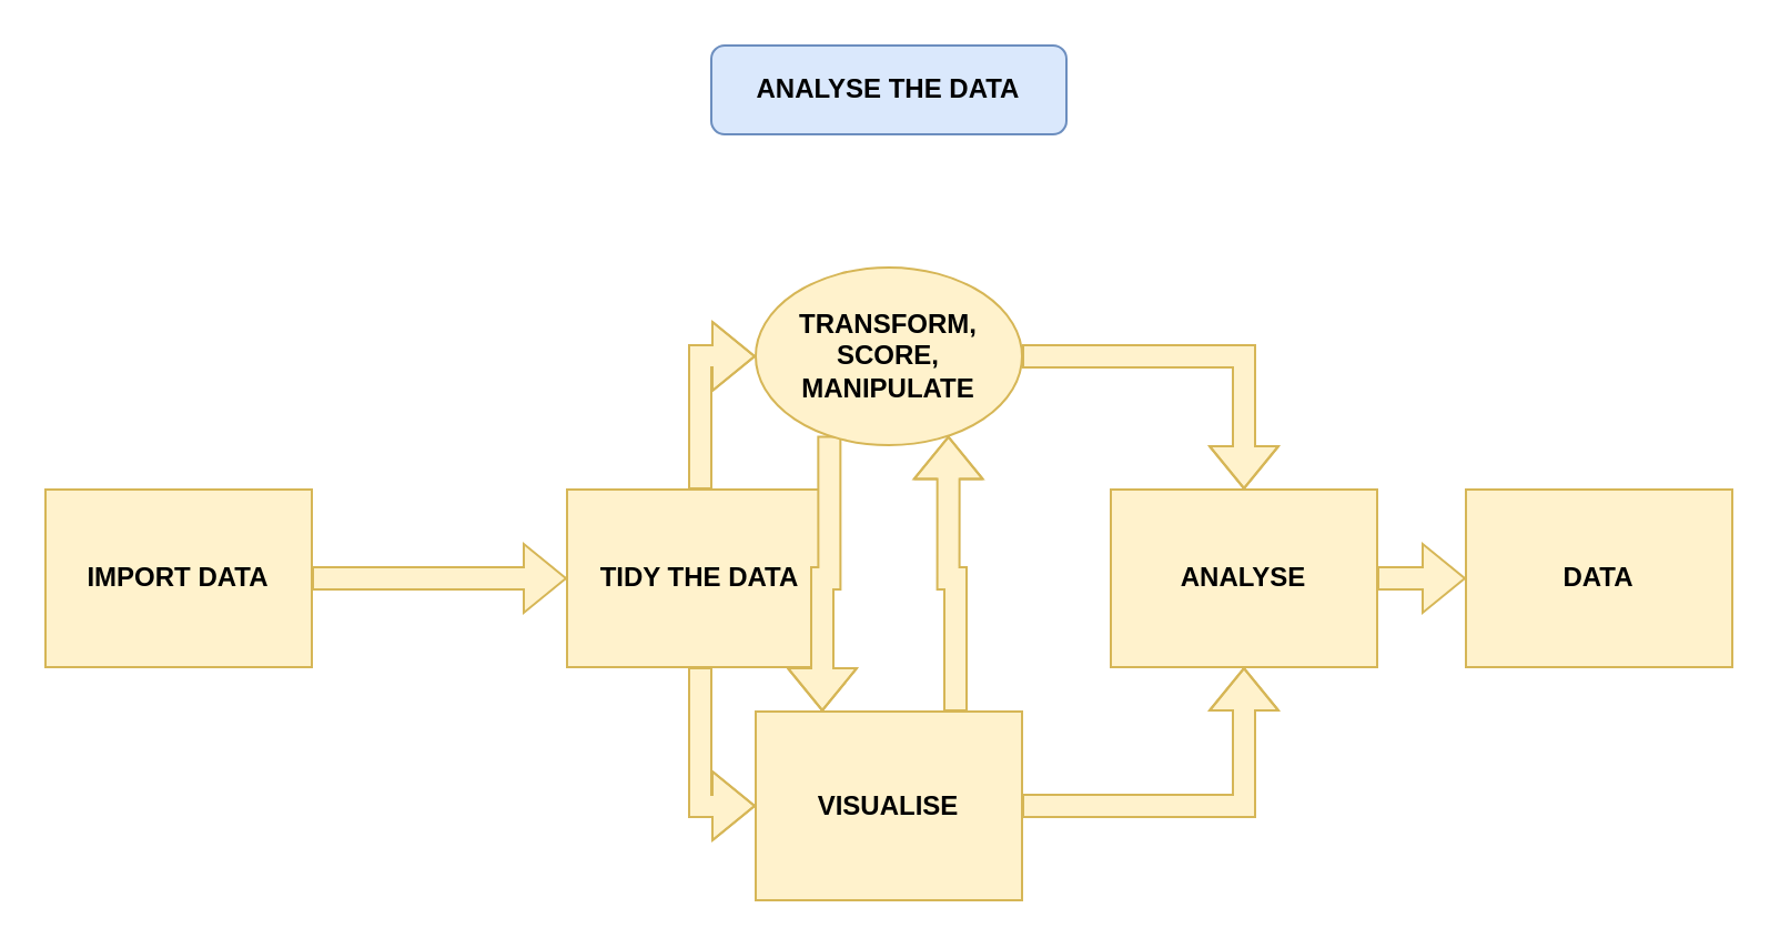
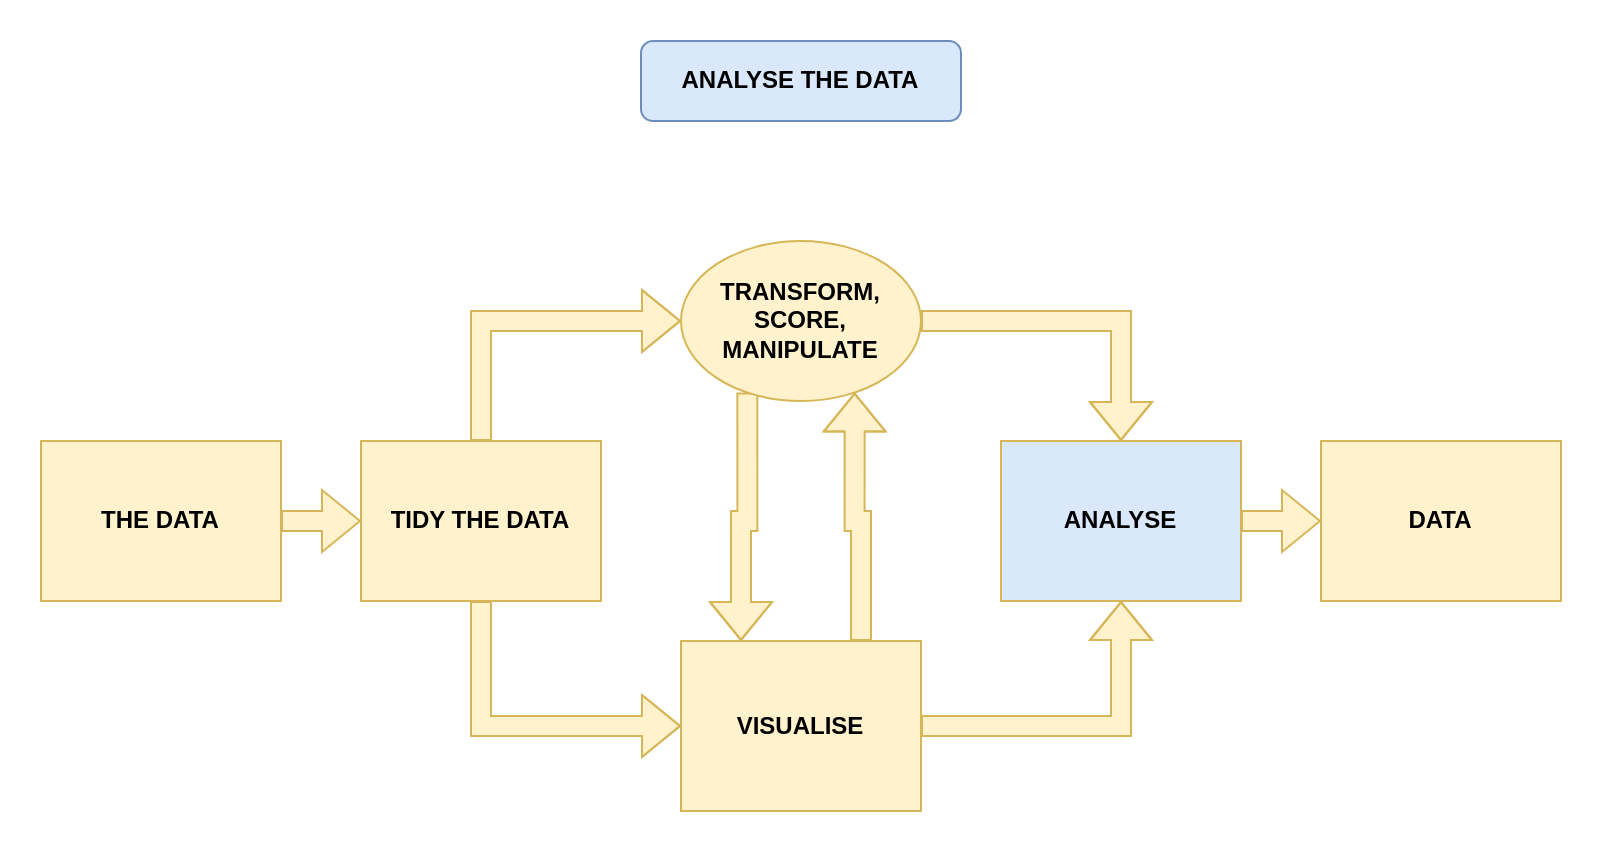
  <mxCell id="0" />
  <mxCell id="1" parent="0" />
  <mxCell id="2" value="&lt;b&gt;ANALYSE THE DATA&lt;/b&gt;" style="rounded=1;whiteSpace=wrap;html=1;fillColor=#dae8fc;strokeColor=#6c8ebf;" parent="1" vertex="1"><mxGeometry x="320" y="20" width="160" height="40" as="geometry" /></mxCell>
  <mxCell id="3" style="edgeStyle=orthogonalEdgeStyle;rounded=0;orthogonalLoop=1;jettySize=auto;html=1;exitX=1;exitY=0.5;exitDx=0;exitDy=0;entryX=0;entryY=0.5;entryDx=0;entryDy=0;shape=flexArrow;fillColor=#fff2cc;strokeColor=#d6b656;" parent="1" source="4" target="7" edge="1"><mxGeometry relative="1" as="geometry" /></mxCell>
- <mxCell id="4" value="IMPORT DATA" style="rounded=0;whiteSpace=wrap;html=1;fontStyle=1;fillColor=#fff2cc;strokeColor=#d6b656;" parent="1" vertex="1"><mxGeometry x="20" y="220" width="120" height="80" as="geometry" /></mxCell>
+ <mxCell id="4" value="THE DATA" style="rounded=0;whiteSpace=wrap;html=1;fontStyle=1;fillColor=#fff2cc;strokeColor=#d6b656;" parent="1" vertex="1"><mxGeometry x="20" y="220" width="120" height="80" as="geometry" /></mxCell>
  <mxCell id="5" style="edgeStyle=orthogonalEdgeStyle;rounded=0;orthogonalLoop=1;jettySize=auto;html=1;exitX=0.5;exitY=0;exitDx=0;exitDy=0;entryX=0;entryY=0.5;entryDx=0;entryDy=0;shape=flexArrow;fillColor=#fff2cc;strokeColor=#d6b656;" parent="1" source="7" target="10" edge="1"><mxGeometry relative="1" as="geometry" /></mxCell>
  <mxCell id="6" style="edgeStyle=orthogonalEdgeStyle;rounded=0;orthogonalLoop=1;jettySize=auto;html=1;exitX=0.5;exitY=1;exitDx=0;exitDy=0;shape=flexArrow;fillColor=#fff2cc;strokeColor=#d6b656;entryX=0;entryY=0.5;entryDx=0;entryDy=0;" parent="1" source="7" target="13" edge="1"><mxGeometry relative="1" as="geometry" /></mxCell>
- <mxCell id="7" value="TIDY THE DATA" style="rounded=0;whiteSpace=wrap;html=1;fontStyle=1;fillColor=#fff2cc;strokeColor=#d6b656;" parent="1" vertex="1"><mxGeometry x="255" y="220" width="120" height="80" as="geometry" /></mxCell>
+ <mxCell id="7" value="TIDY THE DATA" style="rounded=0;whiteSpace=wrap;html=1;fontStyle=1;fillColor=#fff2cc;strokeColor=#d6b656;" parent="1" vertex="1"><mxGeometry x="180" y="220" width="120" height="80" as="geometry" /></mxCell>
  <mxCell id="8" style="edgeStyle=orthogonalEdgeStyle;rounded=0;orthogonalLoop=1;jettySize=auto;html=1;exitX=0.25;exitY=1;exitDx=0;exitDy=0;entryX=0.25;entryY=0;entryDx=0;entryDy=0;shape=flexArrow;fillColor=#fff2cc;strokeColor=#d6b656;" parent="1" source="10" target="13" edge="1"><mxGeometry relative="1" as="geometry" /></mxCell>
  <mxCell id="9" style="edgeStyle=orthogonalEdgeStyle;rounded=0;orthogonalLoop=1;jettySize=auto;html=1;exitX=1;exitY=0.5;exitDx=0;exitDy=0;entryX=0.5;entryY=0;entryDx=0;entryDy=0;shape=flexArrow;fillColor=#fff2cc;strokeColor=#d6b656;" parent="1" source="10" target="15" edge="1"><mxGeometry relative="1" as="geometry" /></mxCell>
  <mxCell id="10" value="TRANSFORM, SCORE, MANIPULATE" style="ellipse;whiteSpace=wrap;html=1;fontStyle=1;fillColor=#fff2cc;strokeColor=#d6b656;" parent="1" vertex="1"><mxGeometry x="340" y="120" width="120" height="80" as="geometry" /></mxCell>
  <mxCell id="11" style="edgeStyle=orthogonalEdgeStyle;rounded=0;orthogonalLoop=1;jettySize=auto;html=1;exitX=0.75;exitY=0;exitDx=0;exitDy=0;entryX=0.75;entryY=1;entryDx=0;entryDy=0;shape=flexArrow;fillColor=#fff2cc;strokeColor=#d6b656;" parent="1" source="13" target="10" edge="1"><mxGeometry relative="1" as="geometry" /></mxCell>
  <mxCell id="12" style="edgeStyle=orthogonalEdgeStyle;rounded=0;orthogonalLoop=1;jettySize=auto;html=1;exitX=1;exitY=0.5;exitDx=0;exitDy=0;entryX=0.5;entryY=1;entryDx=0;entryDy=0;shape=flexArrow;fillColor=#fff2cc;strokeColor=#d6b656;" parent="1" source="13" target="15" edge="1"><mxGeometry relative="1" as="geometry" /></mxCell>
  <mxCell id="13" value="VISUALISE" style="rounded=0;whiteSpace=wrap;html=1;fontStyle=1;fillColor=#fff2cc;strokeColor=#d6b656;" parent="1" vertex="1"><mxGeometry x="340" y="320" width="120" height="85" as="geometry" /></mxCell>
  <mxCell id="14" style="edgeStyle=orthogonalEdgeStyle;rounded=0;orthogonalLoop=1;jettySize=auto;html=1;exitX=1;exitY=0.5;exitDx=0;exitDy=0;entryX=0;entryY=0.5;entryDx=0;entryDy=0;shape=flexArrow;fillColor=#fff2cc;strokeColor=#d6b656;" parent="1" source="15" target="16" edge="1"><mxGeometry relative="1" as="geometry" /></mxCell>
- <mxCell id="15" value="ANALYSE" style="rounded=0;whiteSpace=wrap;html=1;fontStyle=1;fillColor=#fff2cc;strokeColor=#d6b656;" parent="1" vertex="1"><mxGeometry x="500" y="220" width="120" height="80" as="geometry" /></mxCell>
+ <mxCell id="15" value="ANALYSE" style="rounded=0;whiteSpace=wrap;html=1;fontStyle=1;fillColor=#dae8fc;strokeColor=#d6b656;" parent="1" vertex="1"><mxGeometry x="500" y="220" width="120" height="80" as="geometry" /></mxCell>
  <mxCell id="16" value="DATA" style="rounded=0;whiteSpace=wrap;html=1;fontStyle=1;fillColor=#fff2cc;strokeColor=#d6b656;" parent="1" vertex="1"><mxGeometry x="660" y="220" width="120" height="80" as="geometry" /></mxCell>
